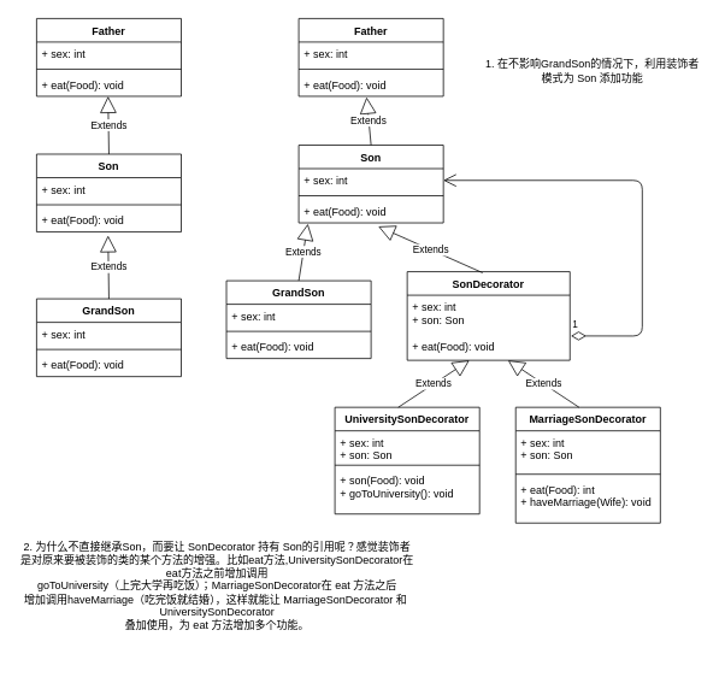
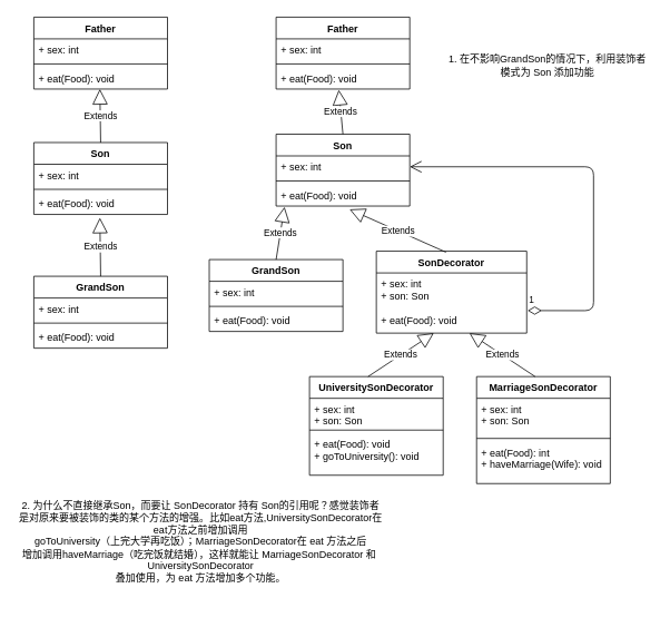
  <mxCell id="0" />
  <mxCell id="1" parent="0" />
  <mxCell id="2" value="Father" style="swimlane;fontStyle=1;align=center;verticalAlign=top;childLayout=stackLayout;horizontal=1;startSize=26;horizontalStack=0;resizeParent=1;resizeParentMax=0;resizeLast=0;collapsible=1;marginBottom=0;" vertex="1" parent="1"><mxGeometry x="40" y="20" width="160" height="86" as="geometry" /></mxCell>
  <mxCell id="3" value="+ sex: int" style="text;strokeColor=none;fillColor=none;align=left;verticalAlign=top;spacingLeft=4;spacingRight=4;overflow=hidden;rotatable=0;points=[[0,0.5],[1,0.5]];portConstraint=eastwest;" vertex="1" parent="2"><mxGeometry y="26" width="160" height="26" as="geometry" /></mxCell>
  <mxCell id="4" value="" style="line;strokeWidth=1;fillColor=none;align=left;verticalAlign=middle;spacingTop=-1;spacingLeft=3;spacingRight=3;rotatable=0;labelPosition=right;points=[];portConstraint=eastwest;" vertex="1" parent="2"><mxGeometry y="52" width="160" height="8" as="geometry" /></mxCell>
  <mxCell id="5" value="+ eat(Food): void" style="text;strokeColor=none;fillColor=none;align=left;verticalAlign=top;spacingLeft=4;spacingRight=4;overflow=hidden;rotatable=0;points=[[0,0.5],[1,0.5]];portConstraint=eastwest;" vertex="1" parent="2"><mxGeometry y="60" width="160" height="26" as="geometry" /></mxCell>
  <mxCell id="6" value="Son" style="swimlane;fontStyle=1;align=center;verticalAlign=top;childLayout=stackLayout;horizontal=1;startSize=26;horizontalStack=0;resizeParent=1;resizeParentMax=0;resizeLast=0;collapsible=1;marginBottom=0;" vertex="1" parent="1"><mxGeometry x="40" y="170" width="160" height="86" as="geometry" /></mxCell>
  <mxCell id="7" value="+ sex: int" style="text;strokeColor=none;fillColor=none;align=left;verticalAlign=top;spacingLeft=4;spacingRight=4;overflow=hidden;rotatable=0;points=[[0,0.5],[1,0.5]];portConstraint=eastwest;" vertex="1" parent="6"><mxGeometry y="26" width="160" height="26" as="geometry" /></mxCell>
  <mxCell id="8" value="" style="line;strokeWidth=1;fillColor=none;align=left;verticalAlign=middle;spacingTop=-1;spacingLeft=3;spacingRight=3;rotatable=0;labelPosition=right;points=[];portConstraint=eastwest;" vertex="1" parent="6"><mxGeometry y="52" width="160" height="8" as="geometry" /></mxCell>
  <mxCell id="9" value="+ eat(Food): void" style="text;strokeColor=none;fillColor=none;align=left;verticalAlign=top;spacingLeft=4;spacingRight=4;overflow=hidden;rotatable=0;points=[[0,0.5],[1,0.5]];portConstraint=eastwest;" vertex="1" parent="6"><mxGeometry y="60" width="160" height="26" as="geometry" /></mxCell>
  <mxCell id="10" value="GrandSon" style="swimlane;fontStyle=1;align=center;verticalAlign=top;childLayout=stackLayout;horizontal=1;startSize=26;horizontalStack=0;resizeParent=1;resizeParentMax=0;resizeLast=0;collapsible=1;marginBottom=0;" vertex="1" parent="1"><mxGeometry x="40" y="330" width="160" height="86" as="geometry" /></mxCell>
  <mxCell id="11" value="+ sex: int" style="text;strokeColor=none;fillColor=none;align=left;verticalAlign=top;spacingLeft=4;spacingRight=4;overflow=hidden;rotatable=0;points=[[0,0.5],[1,0.5]];portConstraint=eastwest;" vertex="1" parent="10"><mxGeometry y="26" width="160" height="26" as="geometry" /></mxCell>
  <mxCell id="12" value="" style="line;strokeWidth=1;fillColor=none;align=left;verticalAlign=middle;spacingTop=-1;spacingLeft=3;spacingRight=3;rotatable=0;labelPosition=right;points=[];portConstraint=eastwest;" vertex="1" parent="10"><mxGeometry y="52" width="160" height="8" as="geometry" /></mxCell>
  <mxCell id="13" value="+ eat(Food): void" style="text;strokeColor=none;fillColor=none;align=left;verticalAlign=top;spacingLeft=4;spacingRight=4;overflow=hidden;rotatable=0;points=[[0,0.5],[1,0.5]];portConstraint=eastwest;" vertex="1" parent="10"><mxGeometry y="60" width="160" height="26" as="geometry" /></mxCell>
  <mxCell id="14" value="Extends" style="endArrow=block;endSize=16;endFill=0;html=1;exitX=0.5;exitY=0;exitDx=0;exitDy=0;entryX=0.494;entryY=1;entryDx=0;entryDy=0;entryPerimeter=0;" edge="1" parent="1" source="6" target="5"><mxGeometry width="160" relative="1" as="geometry"><mxPoint x="270" y="115.5" as="sourcePoint" /><mxPoint x="130" y="117" as="targetPoint" /></mxGeometry></mxCell>
  <mxCell id="15" value="Extends" style="endArrow=block;endSize=16;endFill=0;html=1;exitX=0.5;exitY=0;exitDx=0;exitDy=0;entryX=0.494;entryY=1.154;entryDx=0;entryDy=0;entryPerimeter=0;" edge="1" parent="1" source="10" target="9"><mxGeometry width="160" relative="1" as="geometry"><mxPoint x="80" y="290" as="sourcePoint" /><mxPoint x="116" y="271" as="targetPoint" /></mxGeometry></mxCell>
  <mxCell id="16" value="Son" style="swimlane;fontStyle=1;align=center;verticalAlign=top;childLayout=stackLayout;horizontal=1;startSize=26;horizontalStack=0;resizeParent=1;resizeParentMax=0;resizeLast=0;collapsible=1;marginBottom=0;" vertex="1" parent="1"><mxGeometry x="330" y="160" width="160" height="86" as="geometry" /></mxCell>
  <mxCell id="17" value="+ sex: int" style="text;strokeColor=none;fillColor=none;align=left;verticalAlign=top;spacingLeft=4;spacingRight=4;overflow=hidden;rotatable=0;points=[[0,0.5],[1,0.5]];portConstraint=eastwest;" vertex="1" parent="16"><mxGeometry y="26" width="160" height="26" as="geometry" /></mxCell>
  <mxCell id="18" value="" style="line;strokeWidth=1;fillColor=none;align=left;verticalAlign=middle;spacingTop=-1;spacingLeft=3;spacingRight=3;rotatable=0;labelPosition=right;points=[];portConstraint=eastwest;" vertex="1" parent="16"><mxGeometry y="52" width="160" height="8" as="geometry" /></mxCell>
  <mxCell id="19" value="+ eat(Food): void" style="text;strokeColor=none;fillColor=none;align=left;verticalAlign=top;spacingLeft=4;spacingRight=4;overflow=hidden;rotatable=0;points=[[0,0.5],[1,0.5]];portConstraint=eastwest;" vertex="1" parent="16"><mxGeometry y="60" width="160" height="26" as="geometry" /></mxCell>
  <mxCell id="20" value="SonDecorator" style="swimlane;fontStyle=1;align=center;verticalAlign=top;childLayout=stackLayout;horizontal=1;startSize=26;horizontalStack=0;resizeParent=1;resizeParentMax=0;resizeLast=0;collapsible=1;marginBottom=0;" vertex="1" parent="1"><mxGeometry x="450" y="300" width="180" height="98" as="geometry" /></mxCell>
  <mxCell id="21" value="+ sex: int&#10;+ son: Son&#10;&#10;" style="text;strokeColor=none;fillColor=none;align=left;verticalAlign=top;spacingLeft=4;spacingRight=4;overflow=hidden;rotatable=0;points=[[0,0.5],[1,0.5]];portConstraint=eastwest;" vertex="1" parent="20"><mxGeometry y="26" width="180" height="44" as="geometry" /></mxCell>
  <mxCell id="22" value="" style="line;strokeWidth=1;fillColor=none;align=left;verticalAlign=middle;spacingTop=-1;spacingLeft=3;spacingRight=3;rotatable=0;labelPosition=right;points=[];portConstraint=eastwest;" vertex="1" parent="20"><mxGeometry y="70" width="180" as="geometry" /></mxCell>
  <mxCell id="23" value="+ eat(Food): void" style="text;strokeColor=none;fillColor=none;align=left;verticalAlign=top;spacingLeft=4;spacingRight=4;overflow=hidden;rotatable=0;points=[[0,0.5],[1,0.5]];portConstraint=eastwest;" vertex="1" parent="20"><mxGeometry y="70" width="180" height="28" as="geometry" /></mxCell>
  <mxCell id="24" value="Extends" style="endArrow=block;endSize=16;endFill=0;html=1;entryX=0.55;entryY=1.154;entryDx=0;entryDy=0;entryPerimeter=0;exitX=0.463;exitY=0.012;exitDx=0;exitDy=0;exitPerimeter=0;" edge="1" parent="1" source="20" target="19"><mxGeometry width="160" relative="1" as="geometry"><mxPoint x="330" y="310" as="sourcePoint" /><mxPoint x="490" y="310" as="targetPoint" /></mxGeometry></mxCell>
  <mxCell id="25" value="1" style="endArrow=open;html=1;endSize=12;startArrow=diamondThin;startSize=14;startFill=0;edgeStyle=orthogonalEdgeStyle;align=left;verticalAlign=bottom;entryX=1;entryY=0.5;entryDx=0;entryDy=0;exitX=1.006;exitY=0.038;exitDx=0;exitDy=0;exitPerimeter=0;" edge="1" parent="1" source="23" target="17"><mxGeometry x="-1" y="3" relative="1" as="geometry"><mxPoint x="540" y="350" as="sourcePoint" /><mxPoint x="690" y="220" as="targetPoint" /><Array as="points"><mxPoint x="710" y="371" /><mxPoint x="710" y="199" /></Array></mxGeometry></mxCell>
  <mxCell id="26" value="Father" style="swimlane;fontStyle=1;align=center;verticalAlign=top;childLayout=stackLayout;horizontal=1;startSize=26;horizontalStack=0;resizeParent=1;resizeParentMax=0;resizeLast=0;collapsible=1;marginBottom=0;" vertex="1" parent="1"><mxGeometry x="330" y="20" width="160" height="86" as="geometry" /></mxCell>
  <mxCell id="27" value="+ sex: int" style="text;strokeColor=none;fillColor=none;align=left;verticalAlign=top;spacingLeft=4;spacingRight=4;overflow=hidden;rotatable=0;points=[[0,0.5],[1,0.5]];portConstraint=eastwest;" vertex="1" parent="26"><mxGeometry y="26" width="160" height="26" as="geometry" /></mxCell>
  <mxCell id="28" value="" style="line;strokeWidth=1;fillColor=none;align=left;verticalAlign=middle;spacingTop=-1;spacingLeft=3;spacingRight=3;rotatable=0;labelPosition=right;points=[];portConstraint=eastwest;" vertex="1" parent="26"><mxGeometry y="52" width="160" height="8" as="geometry" /></mxCell>
  <mxCell id="29" value="+ eat(Food): void" style="text;strokeColor=none;fillColor=none;align=left;verticalAlign=top;spacingLeft=4;spacingRight=4;overflow=hidden;rotatable=0;points=[[0,0.5],[1,0.5]];portConstraint=eastwest;" vertex="1" parent="26"><mxGeometry y="60" width="160" height="26" as="geometry" /></mxCell>
  <mxCell id="30" value="GrandSon" style="swimlane;fontStyle=1;align=center;verticalAlign=top;childLayout=stackLayout;horizontal=1;startSize=26;horizontalStack=0;resizeParent=1;resizeParentMax=0;resizeLast=0;collapsible=1;marginBottom=0;" vertex="1" parent="1"><mxGeometry x="250" y="310" width="160" height="86" as="geometry" /></mxCell>
  <mxCell id="31" value="+ sex: int" style="text;strokeColor=none;fillColor=none;align=left;verticalAlign=top;spacingLeft=4;spacingRight=4;overflow=hidden;rotatable=0;points=[[0,0.5],[1,0.5]];portConstraint=eastwest;" vertex="1" parent="30"><mxGeometry y="26" width="160" height="26" as="geometry" /></mxCell>
  <mxCell id="32" value="" style="line;strokeWidth=1;fillColor=none;align=left;verticalAlign=middle;spacingTop=-1;spacingLeft=3;spacingRight=3;rotatable=0;labelPosition=right;points=[];portConstraint=eastwest;" vertex="1" parent="30"><mxGeometry y="52" width="160" height="8" as="geometry" /></mxCell>
  <mxCell id="33" value="+ eat(Food): void" style="text;strokeColor=none;fillColor=none;align=left;verticalAlign=top;spacingLeft=4;spacingRight=4;overflow=hidden;rotatable=0;points=[[0,0.5],[1,0.5]];portConstraint=eastwest;" vertex="1" parent="30"><mxGeometry y="60" width="160" height="26" as="geometry" /></mxCell>
  <mxCell id="34" value="Extends" style="endArrow=block;endSize=16;endFill=0;html=1;exitX=0.5;exitY=0;exitDx=0;exitDy=0;entryX=0.063;entryY=1.038;entryDx=0;entryDy=0;entryPerimeter=0;" edge="1" parent="1" source="30" target="19"><mxGeometry width="160" relative="1" as="geometry"><mxPoint x="280" y="500" as="sourcePoint" /><mxPoint x="319.04" y="470.004" as="targetPoint" /></mxGeometry></mxCell>
  <mxCell id="35" value="Extends" style="endArrow=block;endSize=16;endFill=0;html=1;exitX=0.5;exitY=0;exitDx=0;exitDy=0;entryX=0.469;entryY=1.038;entryDx=0;entryDy=0;entryPerimeter=0;" edge="1" parent="1" source="16" target="29"><mxGeometry width="160" relative="1" as="geometry"><mxPoint x="130" y="180" as="sourcePoint" /><mxPoint x="129.04" y="126" as="targetPoint" /></mxGeometry></mxCell>
  <mxCell id="36" value="UniversitySonDecorator" style="swimlane;fontStyle=1;align=center;verticalAlign=top;childLayout=stackLayout;horizontal=1;startSize=26;horizontalStack=0;resizeParent=1;resizeParentMax=0;resizeLast=0;collapsible=1;marginBottom=0;" vertex="1" parent="1"><mxGeometry x="370" y="450" width="160" height="118" as="geometry" /></mxCell>
  <mxCell id="37" value="+ sex: int&#10;+ son: Son&#10;&#10;" style="text;strokeColor=none;fillColor=none;align=left;verticalAlign=top;spacingLeft=4;spacingRight=4;overflow=hidden;rotatable=0;points=[[0,0.5],[1,0.5]];portConstraint=eastwest;" vertex="1" parent="36"><mxGeometry y="26" width="160" height="34" as="geometry" /></mxCell>
  <mxCell id="38" value="" style="line;strokeWidth=1;fillColor=none;align=left;verticalAlign=middle;spacingTop=-1;spacingLeft=3;spacingRight=3;rotatable=0;labelPosition=right;points=[];portConstraint=eastwest;" vertex="1" parent="36"><mxGeometry y="60" width="160" height="8" as="geometry" /></mxCell>
- <mxCell id="39" value="+ son(Food): void&#10;+ goToUniversity(): void" style="text;strokeColor=none;fillColor=none;align=left;verticalAlign=top;spacingLeft=4;spacingRight=4;overflow=hidden;rotatable=0;points=[[0,0.5],[1,0.5]];portConstraint=eastwest;" vertex="1" parent="36"><mxGeometry y="68" width="160" height="50" as="geometry" /></mxCell>
+ <mxCell id="39" value="+ eat(Food): void&#10;+ goToUniversity(): void" style="text;strokeColor=none;fillColor=none;align=left;verticalAlign=top;spacingLeft=4;spacingRight=4;overflow=hidden;rotatable=0;points=[[0,0.5],[1,0.5]];portConstraint=eastwest;" vertex="1" parent="36"><mxGeometry y="68" width="160" height="50" as="geometry" /></mxCell>
  <mxCell id="40" value="Extends" style="endArrow=block;endSize=16;endFill=0;html=1;exitX=0.438;exitY=0;exitDx=0;exitDy=0;exitPerimeter=0;" edge="1" parent="1" source="36" target="23"><mxGeometry width="160" relative="1" as="geometry"><mxPoint x="480" y="449.5" as="sourcePoint" /><mxPoint x="490.08" y="386.488" as="targetPoint" /></mxGeometry></mxCell>
  <mxCell id="41" value="MarriageSonDecorator" style="swimlane;fontStyle=1;align=center;verticalAlign=top;childLayout=stackLayout;horizontal=1;startSize=26;horizontalStack=0;resizeParent=1;resizeParentMax=0;resizeLast=0;collapsible=1;marginBottom=0;" vertex="1" parent="1"><mxGeometry x="570" y="450" width="160" height="128" as="geometry" /></mxCell>
  <mxCell id="42" value="+ sex: int&#10;+ son: Son&#10;&#10;" style="text;strokeColor=none;fillColor=none;align=left;verticalAlign=top;spacingLeft=4;spacingRight=4;overflow=hidden;rotatable=0;points=[[0,0.5],[1,0.5]];portConstraint=eastwest;" vertex="1" parent="41"><mxGeometry y="26" width="160" height="44" as="geometry" /></mxCell>
  <mxCell id="43" value="" style="line;strokeWidth=1;fillColor=none;align=left;verticalAlign=middle;spacingTop=-1;spacingLeft=3;spacingRight=3;rotatable=0;labelPosition=right;points=[];portConstraint=eastwest;" vertex="1" parent="41"><mxGeometry y="70" width="160" height="8" as="geometry" /></mxCell>
  <mxCell id="44" value="+ eat(Food): int&#10;+ haveMarriage(Wife): void" style="text;strokeColor=none;fillColor=none;align=left;verticalAlign=top;spacingLeft=4;spacingRight=4;overflow=hidden;rotatable=0;points=[[0,0.5],[1,0.5]];portConstraint=eastwest;" vertex="1" parent="41"><mxGeometry y="78" width="160" height="50" as="geometry" /></mxCell>
  <mxCell id="45" value="Extends" style="endArrow=block;endSize=16;endFill=0;html=1;exitX=0.438;exitY=0;exitDx=0;exitDy=0;exitPerimeter=0;entryX=0.619;entryY=1;entryDx=0;entryDy=0;entryPerimeter=0;" edge="1" parent="1" source="41" target="23"><mxGeometry width="160" relative="1" as="geometry"><mxPoint x="670" y="449.5" as="sourcePoint" /><mxPoint x="708.374" y="386" as="targetPoint" /></mxGeometry></mxCell>
  <mxCell id="46" value="1. 在不影响GrandSon的情况下，利用装饰者模式为 Son 添加功能" style="text;html=1;strokeColor=none;fillColor=none;align=center;verticalAlign=middle;whiteSpace=wrap;rounded=0;" vertex="1" parent="1"><mxGeometry x="530" y="26" width="250" height="104" as="geometry" /></mxCell>
  <mxCell id="47" value="2. 为什么不直接继承Son，而要让 SonDecorator 持有 Son的引用呢？感觉装饰者是对原来要被装饰的类的某个方法的增强。比如eat方法,UniversitySonDecorator在eat方法之前增加调用&lt;span style=&quot;white-space: nowrap;&quot;&gt;goToUniversity（上完大学再吃饭）；MarriageSonDecorator在 eat 方法之后&lt;br&gt;增加调用&lt;/span&gt;&lt;span style=&quot;white-space: nowrap;&quot;&gt;haveMarriage（吃完饭就结婚），这样就能让&amp;nbsp;&lt;/span&gt;&lt;span style=&quot;white-space: nowrap;&quot;&gt;MarriageSonDecorator 和&amp;nbsp;&lt;br&gt;&lt;/span&gt;UniversitySonDecorator&lt;br&gt;&lt;span style=&quot;white-space: nowrap;&quot;&gt;叠加使用，为 eat 方法增加多个功能。&lt;br&gt;&lt;br&gt;&lt;/span&gt;" style="text;html=1;strokeColor=none;fillColor=none;align=center;verticalAlign=middle;whiteSpace=wrap;rounded=0;" vertex="1" parent="1"><mxGeometry x="20" y="570" width="440" height="170" as="geometry" /></mxCell>
